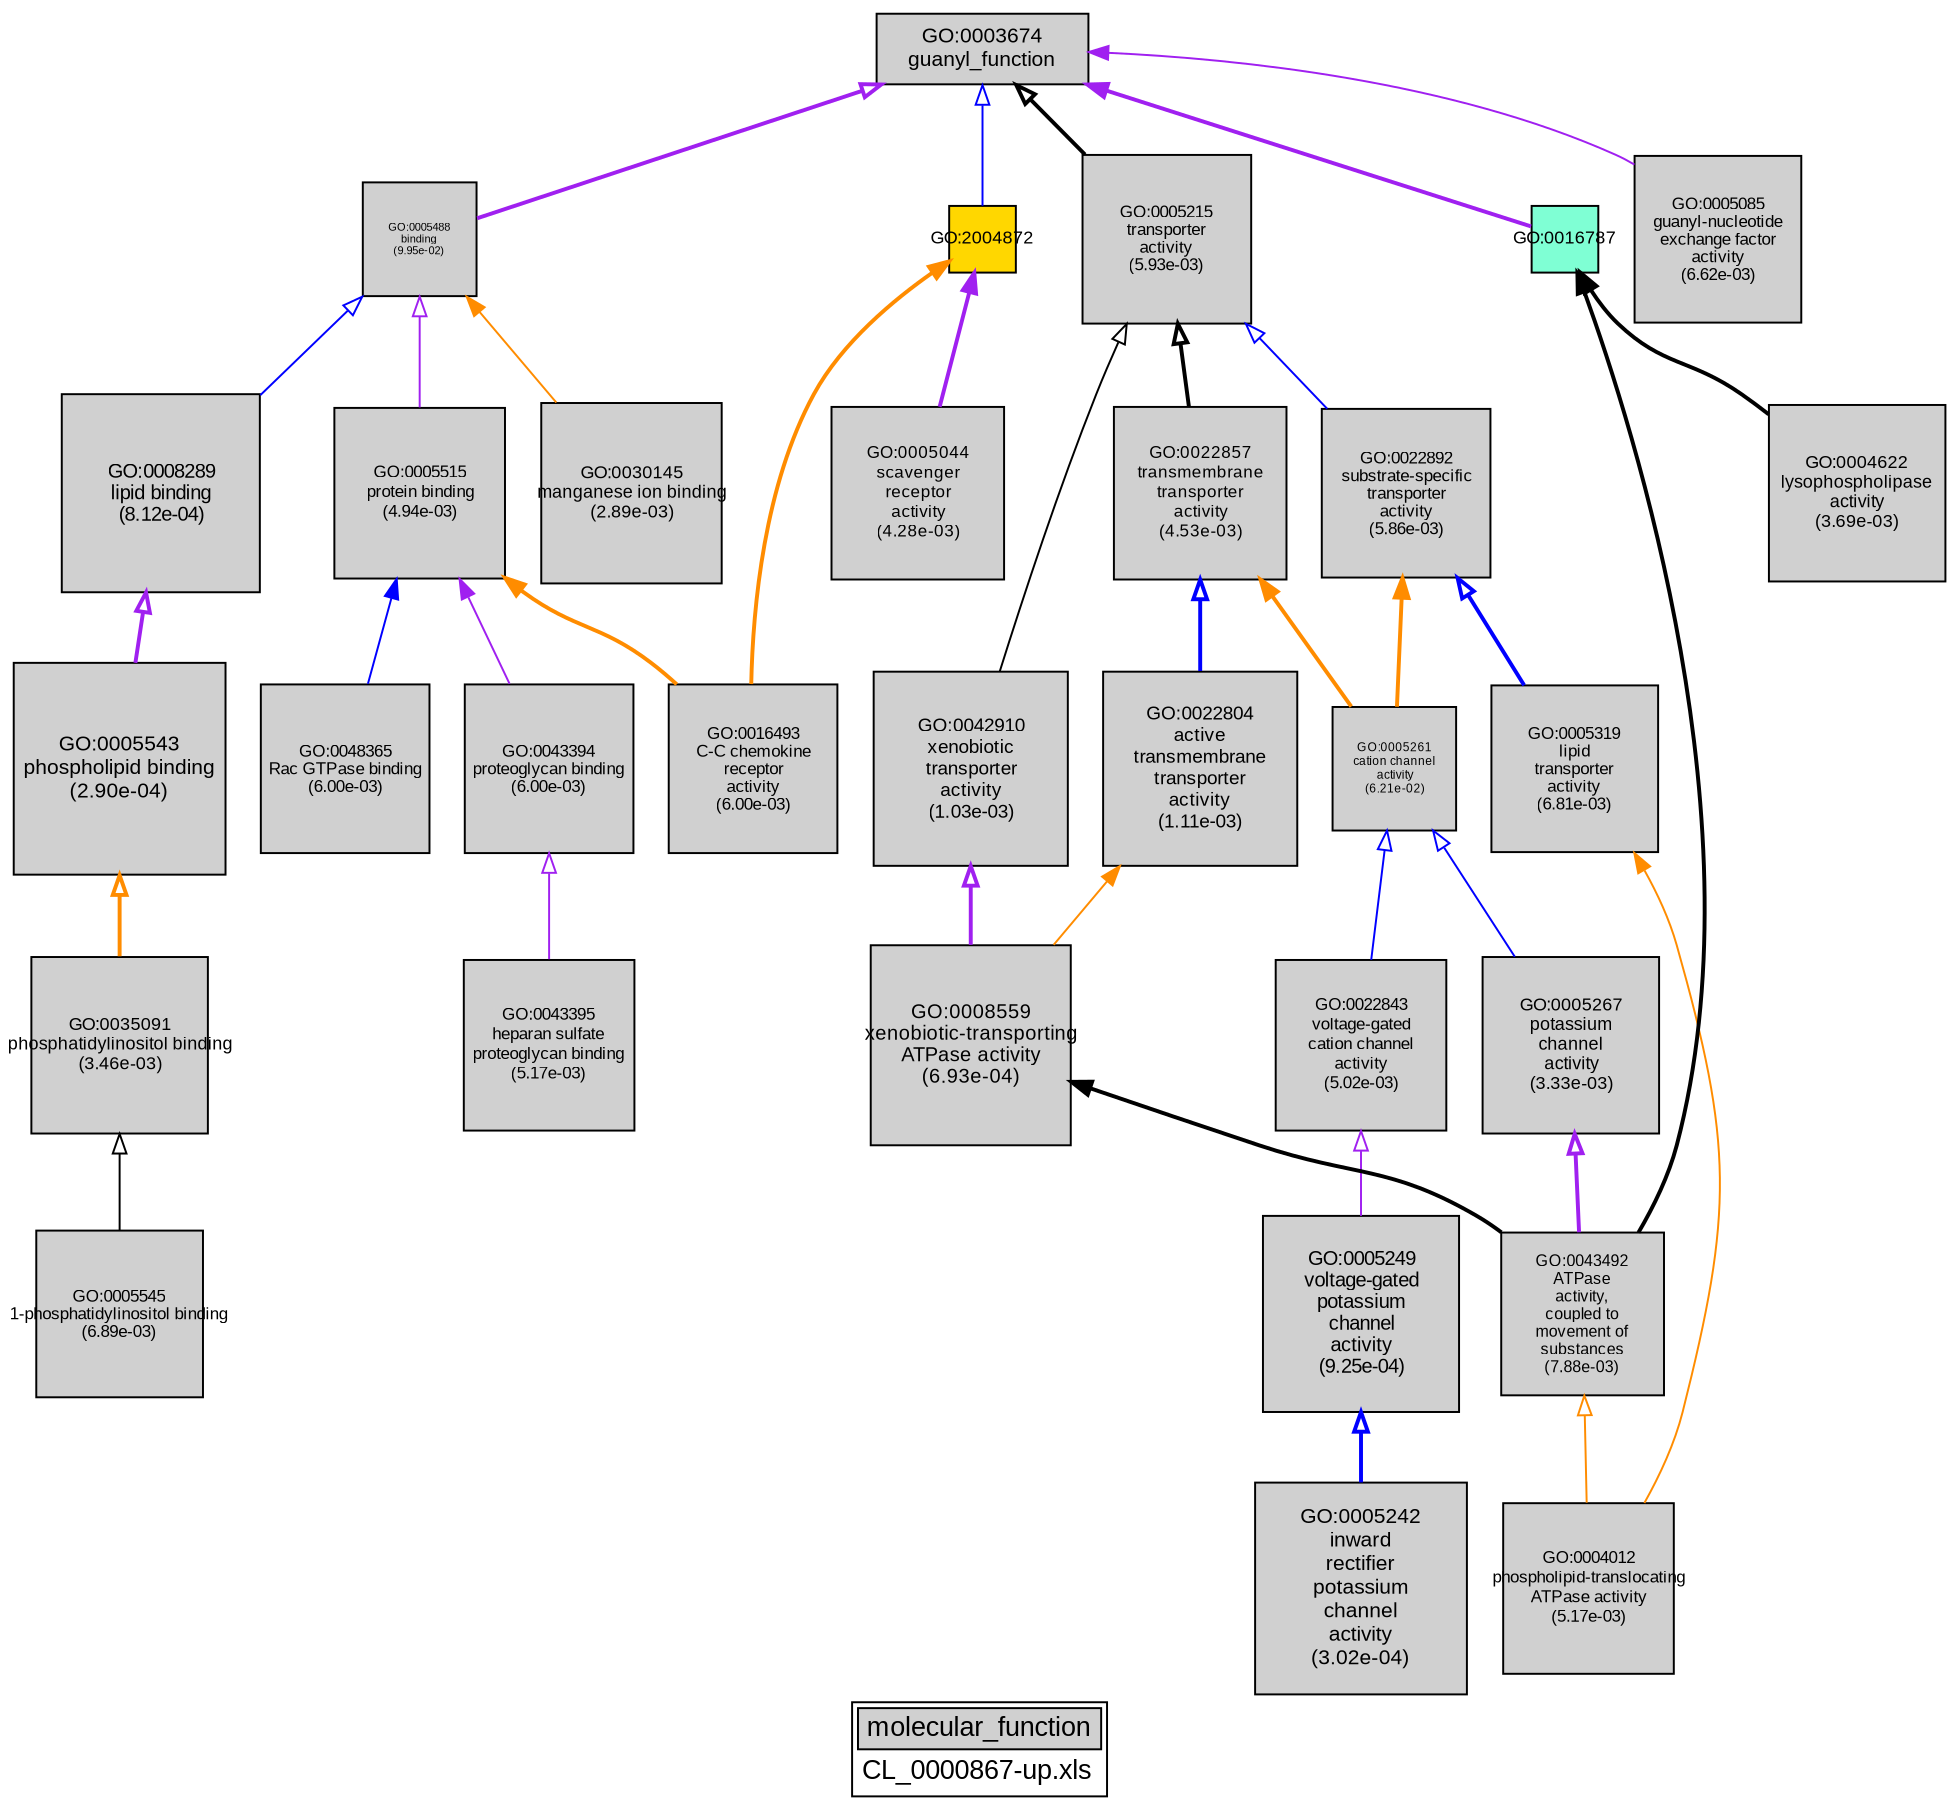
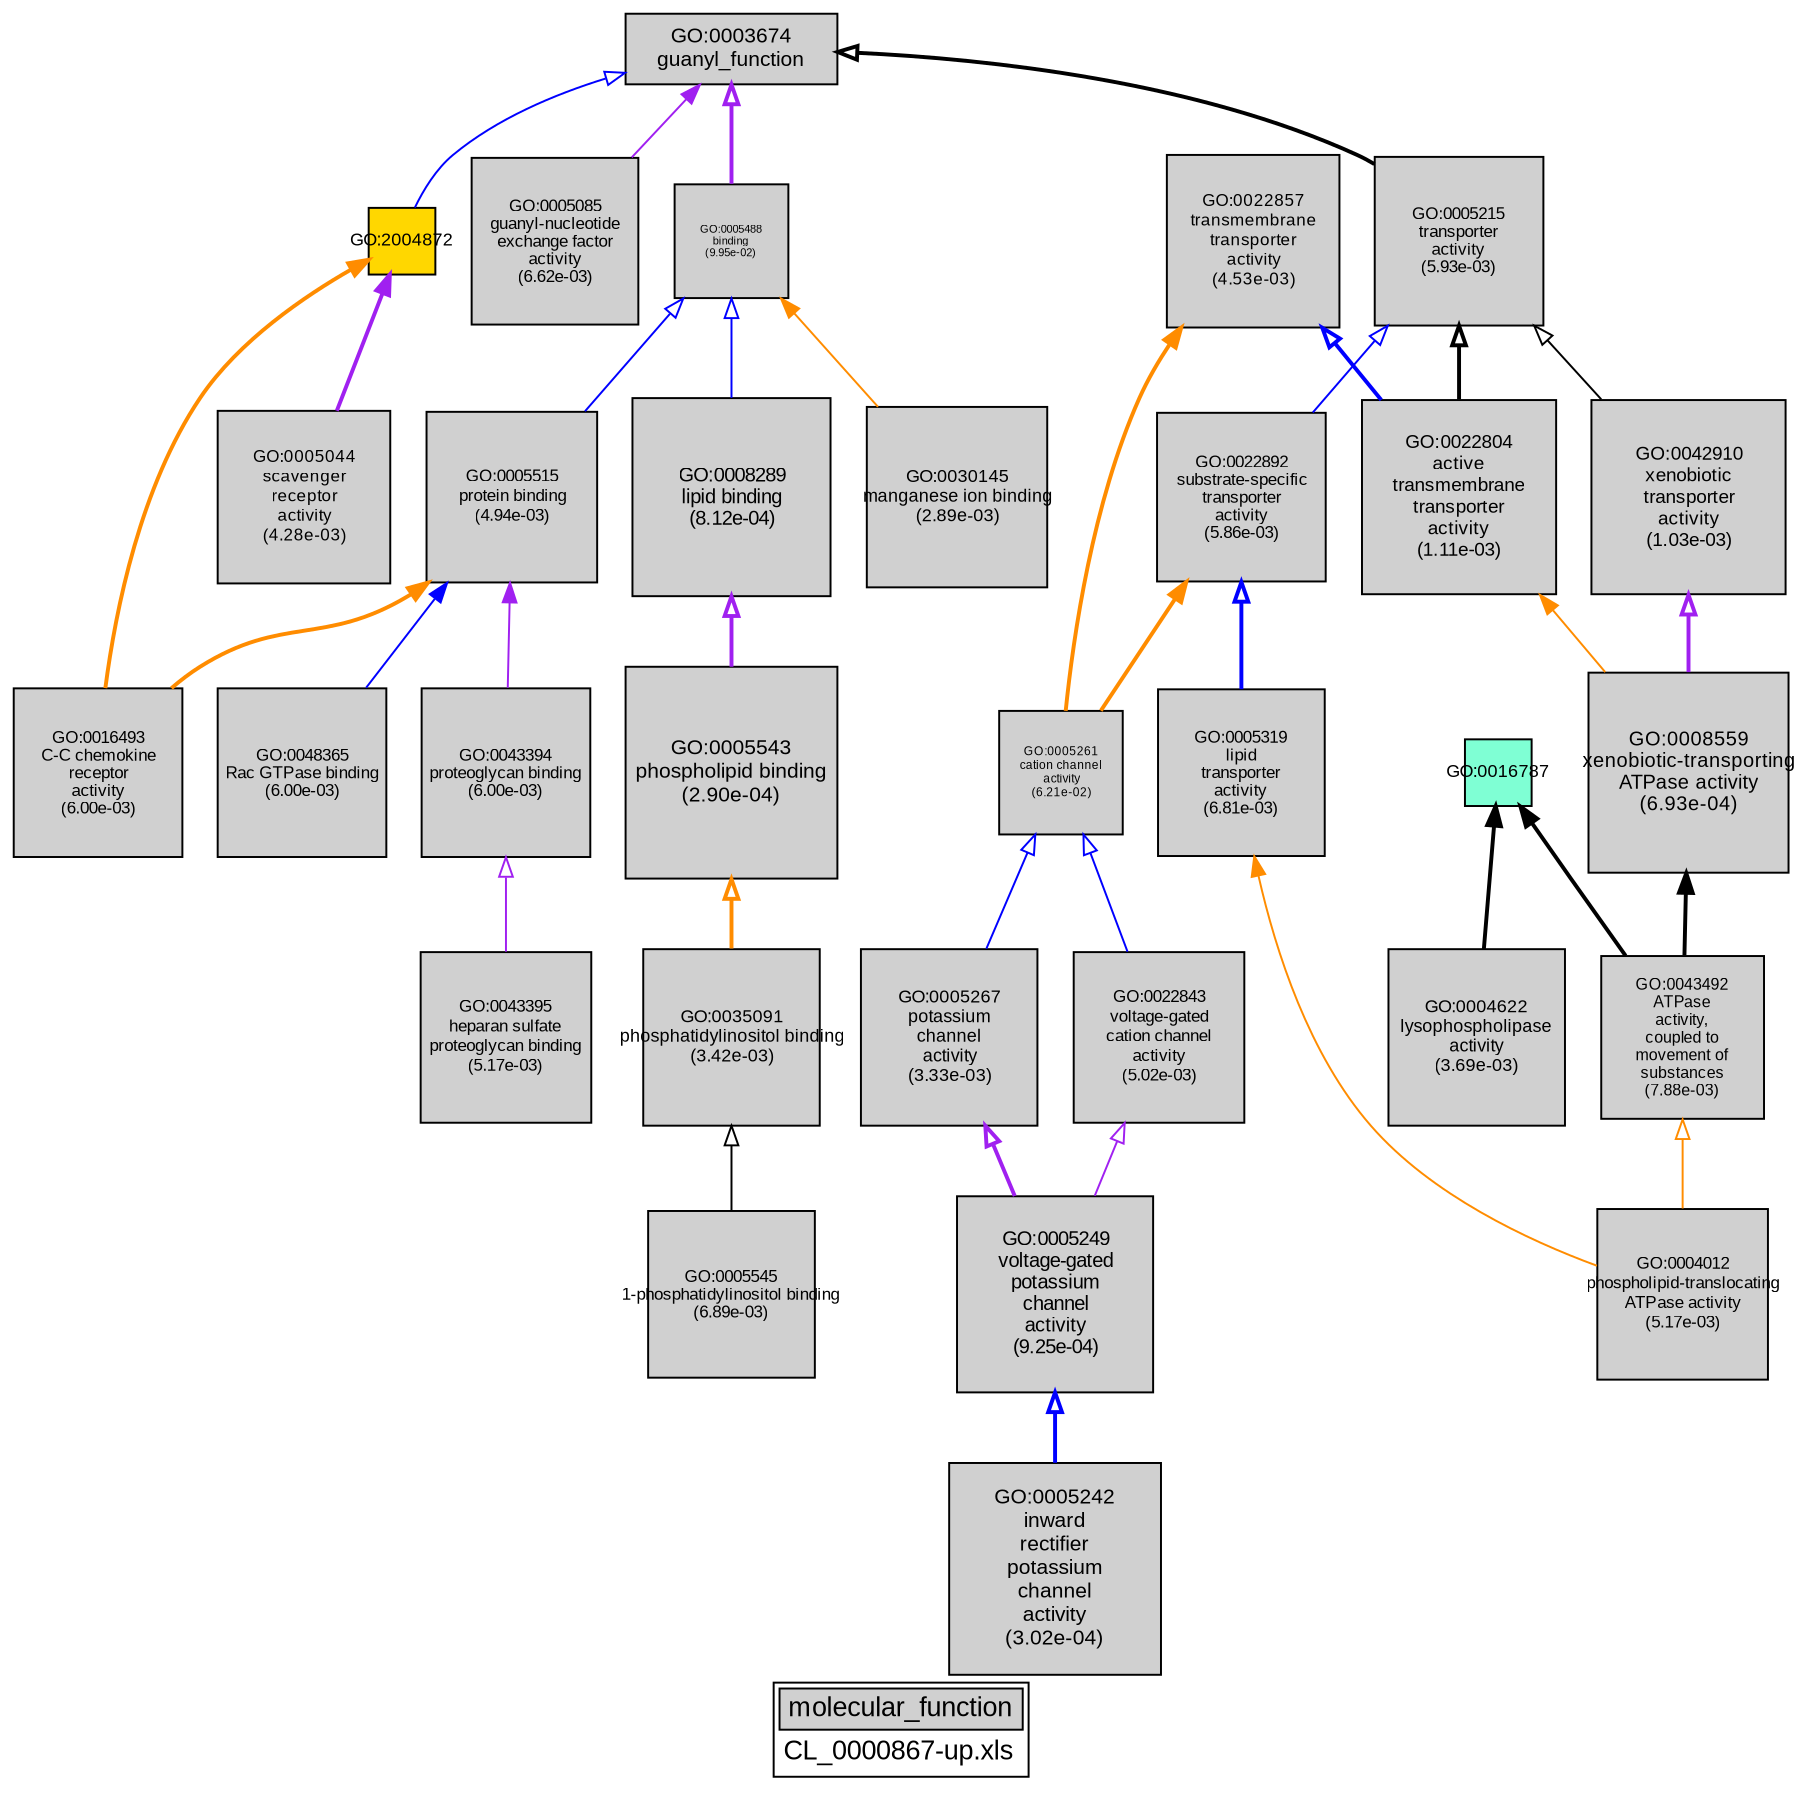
  digraph {
    bgcolor="#FFFFFF"
    fontname="Liberation Sans"
    label=<<TABLE COLOR="black" BGCOLOR="white"><TR><TD COLSPAN="2" BGCOLOR="#D0D0D0"><FONT COLOR="black">molecular_function</FONT></TD></TR><TR><TD BORDER="0">CL_0000867-up.xls</TD></TR></TABLE>>
    node [color=black fillcolor="#D0D0D0" fixedsize=true fontcolor=black fontname="Liberation Sans" fontsize=8.57078791903 shape=box style=filled]
    edge [color=blue dir=back fontname="Liberation Sans" style=bold weight=5.0 arrowtail=empty]
    n1 [fontsize=9.1585135281 height=1.27201576779 label=<<TABLE BORDER="0"><TR><TD>GO:0030145<BR/>manganese ion binding<BR/>(2.89e-03)</TD></TR></TABLE>> width=1.27201576779]
    n2 [fontsize=8.84740489531 height=1.22880623546 label=<<TABLE BORDER="0"><TR><TD>GO:0005044<BR/>scavenger<BR/>receptor<BR/>activity<BR/>(4.28e-03)</TD></TR></TABLE>> width=1.22880623546]
    n3 [fontsize=5.7810568343 height=0.80292456032 label=<<TABLE BORDER="0"><TR><TD>GO:0005488<BR/>binding<BR/>(9.95e-02)</TD></TR></TABLE>> width=0.80292456032]
    n4 [fontsize=8.46466154668 height=1.17564743704 label=<<TABLE BORDER="0"><TR><TD>GO:0005319<BR/>lipid<BR/>transporter<BR/>activity<BR/>(6.81e-03)</TD></TR></TABLE>> width=1.17564743704]
    n5 [fontsize=8.7186246015 height=1.21092008354 label=<<TABLE BORDER="0"><TR><TD>GO:0022843<BR/>voltage-gated<BR/>cation channel<BR/>activity<BR/>(5.02e-03)</TD></TR></TABLE>> width=1.21092008354]
    n6 [height=1.19038721098 label=<<TABLE BORDER="0"><TR><TD>GO:0016493<BR/>C-C chemokine<BR/>receptor<BR/>activity<BR/>(6.00e-03)</TD></TR></TABLE>> width=1.19038721098]
    n7 [fontsize=10.8 label=<<TABLE BORDER="0"><TR><TD>GO:0003674<BR/>guanyl_function</TD></TR></TABLE>> width=1.5]
    n8 [fontsize=8.8016966977 height=1.22245787468 label=<<TABLE BORDER="0"><TR><TD>GO:0022857<BR/>transmembrane<BR/>transporter<BR/>activity<BR/>(4.53e-03)</TD></TR></TABLE>> width=1.22245787468]
    n9 [fontsize=8.73101412848 height=1.21264085118 label=<<TABLE BORDER="0"><TR><TD>GO:0005515<BR/>protein binding<BR/>(4.94e-03)</TD></TR></TABLE>> width=1.21264085118]
    n10 [fontsize=9.92637096228 height=1.37866263365 label=<<TABLE BORDER="0"><TR><TD>GO:0042910<BR/>xenobiotic<BR/>transporter<BR/>activity<BR/>(1.03e-03)</TD></TR></TABLE>> width=1.37866263365]
    n11 [fontsize=10.8 height=1.5 label=<<TABLE BORDER="0"><TR><TD>GO:0005543<BR/>phospholipid binding<BR/>(2.90e-04)</TD></TR></TABLE>> width=1.5]
    n12 [fontsize=8.34081885625 height=1.15844706337 label=<<TABLE BORDER="0"><TR><TD>GO:0043492<BR/>ATPase<BR/>activity,<BR/>coupled to<BR/>movement of<BR/>substances<BR/>(7.88e-03)</TD></TR></TABLE>> width=1.15844706337]
    n13 [fontsize=6.33617803232 height=0.880024726711 label=<<TABLE BORDER="0"><TR><TD>GO:0005261<BR/>cation channel<BR/>activity<BR/>(6.21e-02)</TD></TR></TABLE>> width=0.880024726711]
    n14 [fontsize=8.69354607046 height=1.20743695423 label=<<TABLE BORDER="0"><TR><TD>GO:0004012<BR/>phospholipid-translocating<BR/>ATPase activity<BR/>(5.17e-03)</TD></TR></TABLE>> width=1.20743695423]
    n15 [fillcolor=gold fontsize=9 height=0.471083139861 label="GO:2004872" width=0.471083139861]
    n16 [fontsize=8.57999740033 height=1.1916663056 label=<<TABLE BORDER="0"><TR><TD>GO:0005215<BR/>transporter<BR/>activity<BR/>(5.93e-03)</TD></TR></TABLE>> width=1.1916663056]
    n17 [height=1.19038721098 label=<<TABLE BORDER="0"><TR><TD>GO:0048365<BR/>Rac GTPase binding<BR/>(6.00e-03)</TD></TR></TABLE>> width=1.19038721098]
    n18 [height=1.19038721098 label=<<TABLE BORDER="0"><TR><TD>GO:0043394<BR/>proteoglycan binding<BR/>(6.00e-03)</TD></TR></TABLE>> width=1.19038721098]
    n19 [fontsize=10.7739356935 height=1.49637995743 label=<<TABLE BORDER="0"><TR><TD>GO:0005242<BR/>inward<BR/>rectifier<BR/>potassium<BR/>channel<BR/>activity<BR/>(3.02e-04)</TD></TR></TABLE>> width=1.49637995743]
    n20 [fontsize=10.0057034416 height=1.38968103355 label=<<TABLE BORDER="0"><TR><TD>GO:0005249<BR/>voltage-gated<BR/>potassium<BR/>channel<BR/>activity<BR/>(9.25e-04)</TD></TR></TABLE>> width=1.38968103355]
    n21 [fontsize=8.48860436323 height=1.17897282823 label=<<TABLE BORDER="0"><TR><TD>GO:0005085<BR/>guanyl-nucleotide<BR/>exchange factor<BR/>activity<BR/>(6.62e-03)</TD></TR></TABLE>> width=1.17897282823]
    n22 [fontsize=8.59096480389 height=1.1931895561 label=<<TABLE BORDER="0"><TR><TD>GO:0022892<BR/>substrate-specific<BR/>transporter<BR/>activity<BR/>(5.86e-03)</TD></TR></TABLE>> width=1.1931895561]
    n23 [fontsize=8.96670975125 height=1.24537635434 label=<<TABLE BORDER="0"><TR><TD>GO:0004622<BR/>lysophospholipase<BR/>activity<BR/>(3.69e-03)</TD></TR></TABLE>> width=1.24537635434]
    "GO:0016787" [fillcolor=aquamarine fontsize=9 height=0.477184150277 width=0.477184150277]
    n25 [fontsize=10.2095496633 height=1.41799300879 label=<<TABLE BORDER="0"><TR><TD>GO:0008559<BR/>xenobiotic-transporting<BR/>ATPase activity<BR/>(6.93e-04)</TD></TR></TABLE>> width=1.41799300879]
    n26 [fontsize=8.45556384961 height=1.174383868 label=<<TABLE BORDER="0"><TR><TD>GO:0005545<BR/>1-phosphatidylinositol binding<BR/>(6.89e-03)</TD></TR></TABLE>> width=1.174383868]
-   n27 [fontsize=9.01819585233 height=1.25252720171 label=<<TABLE BORDER="0"><TR><TD>GO:0035091<BR/>phosphatidylinositol binding<BR/>(3.46e-03)</TD></TR></TABLE>> width=1.25252720171]
+   n27 [fontsize=9.01819585233 height=1.25252720171 label=<<TABLE BORDER="0"><TR><TD>GO:0035091<BR/>phosphatidylinositol binding<BR/>(3.42e-03)</TD></TR></TABLE>> width=1.25252720171]
    n28 [fontsize=8.69354607046 height=1.20743695423 label=<<TABLE BORDER="0"><TR><TD>GO:0043395<BR/>heparan sulfate<BR/>proteoglycan binding<BR/>(5.17e-03)</TD></TR></TABLE>> width=1.20743695423]
    n29 [fontsize=9.87518881202 height=1.37155400167 label=<<TABLE BORDER="0"><TR><TD>GO:0022804<BR/>active<BR/>transmembrane<BR/>transporter<BR/>activity<BR/>(1.11e-03)</TD></TR></TABLE>> width=1.37155400167]
    n30 [fontsize=10.0983424652 height=1.40254756461 label=<<TABLE BORDER="0"><TR><TD>GO:0008289<BR/>lipid binding<BR/>(8.12e-04)</TD></TR></TABLE>> width=1.40254756461]
    n31 [fontsize=9.04654097119 height=1.25646402378 label=<<TABLE BORDER="0"><TR><TD>GO:0005267<BR/>potassium<BR/>channel<BR/>activity<BR/>(3.33e-03)</TD></TR></TABLE>> width=1.25646402378]
    subgraph sub_1 {
      n1
      n2
      n3
      n4
      n5
      n6
      n7
      n8
      n9
      n10
      n11
      n12
      n13
      n14
      n15
      n16
      n17
      n18
      n19
      n20
      n21
      n22
      n23
      "GO:0016787"
      n25
      n26
      n27
      n28
      n29
      n30
      n31
    }
    subgraph sub_2 {
      n1
      n2
      n6
      n17
      n21
      n23
      "GO:0016787"
      subgraph sub_3 {
        subgraph sub_4 {
        }
        subgraph sub_5 {
        }
      }
      subgraph sub_6 {
      }
      subgraph sub_7 {
        n3
        n4
        n5
        n7
        n8
        n9
        n10
        n11
        n12
        n13
        n14
        n15
        n16
        n18
        n19
        n20
        n22
        n25
        n26
        n27
        n28
        n29
        n30
        n31
      }
    }
    n3 -> n1 [color=darkorange style=solid weight=1 arrowtail=""]
-   n3 -> n9 [color=purple style=solid]
+   n3 -> n9 [style=solid]
    n3 -> n30 [style=solid]
    n4 -> n14 [color=darkorange style=solid weight=1 arrowtail=""]
    n5 -> n20 [color=purple style=solid]
    n7 -> n3 [color=purple]
    n7 -> n15 [style=solid]
    n7 -> n16 [color=black]
    n7 -> n21 [color=purple style=solid weight=1 arrowtail=""]
-   n7 -> "GO:0016787" [color=purple weight=1 arrowtail=""]
    n8 -> n13 [color=darkorange weight=1 arrowtail=""]
    n8 -> n29
    n9 -> n6 [color=darkorange weight=1 arrowtail=""]
    n9 -> n17 [style=solid weight=1 arrowtail=""]
    n9 -> n18 [color=purple style=solid weight=1 arrowtail=""]
    n10 -> n25 [color=purple]
    n11 -> n27 [color=darkorange]
    n12 -> n14 [color=darkorange style=solid]
    n13 -> n5 [style=solid]
    n13 -> n31 [style=solid]
    n15 -> n2 [color=purple weight=1 arrowtail=""]
    n15 -> n6 [color=darkorange weight=1 arrowtail=""]
-   n16 -> n8 [color=black]
+   n16 -> n29 [color=black]
    n16 -> n10 [color=black style=solid]
    n16 -> n22 [style=solid]
    n18 -> n28 [color=purple style=solid]
    n20 -> n19
    n22 -> n4
    n22 -> n13 [color=darkorange weight=1 arrowtail=""]
    "GO:0016787" -> n12 [color=black weight=1 arrowtail=""]
    "GO:0016787" -> n23 [color=black weight=1 arrowtail=""]
    n25 -> n12 [color=black weight=1 arrowtail=""]
    n27 -> n26 [color=black style=solid]
    n29 -> n25 [color=darkorange style=solid weight=1 arrowtail=""]
    n30 -> n11 [color=purple]
-   n31 -> n12 [color=purple]
+   n31 -> n20 [color=purple]
  }
